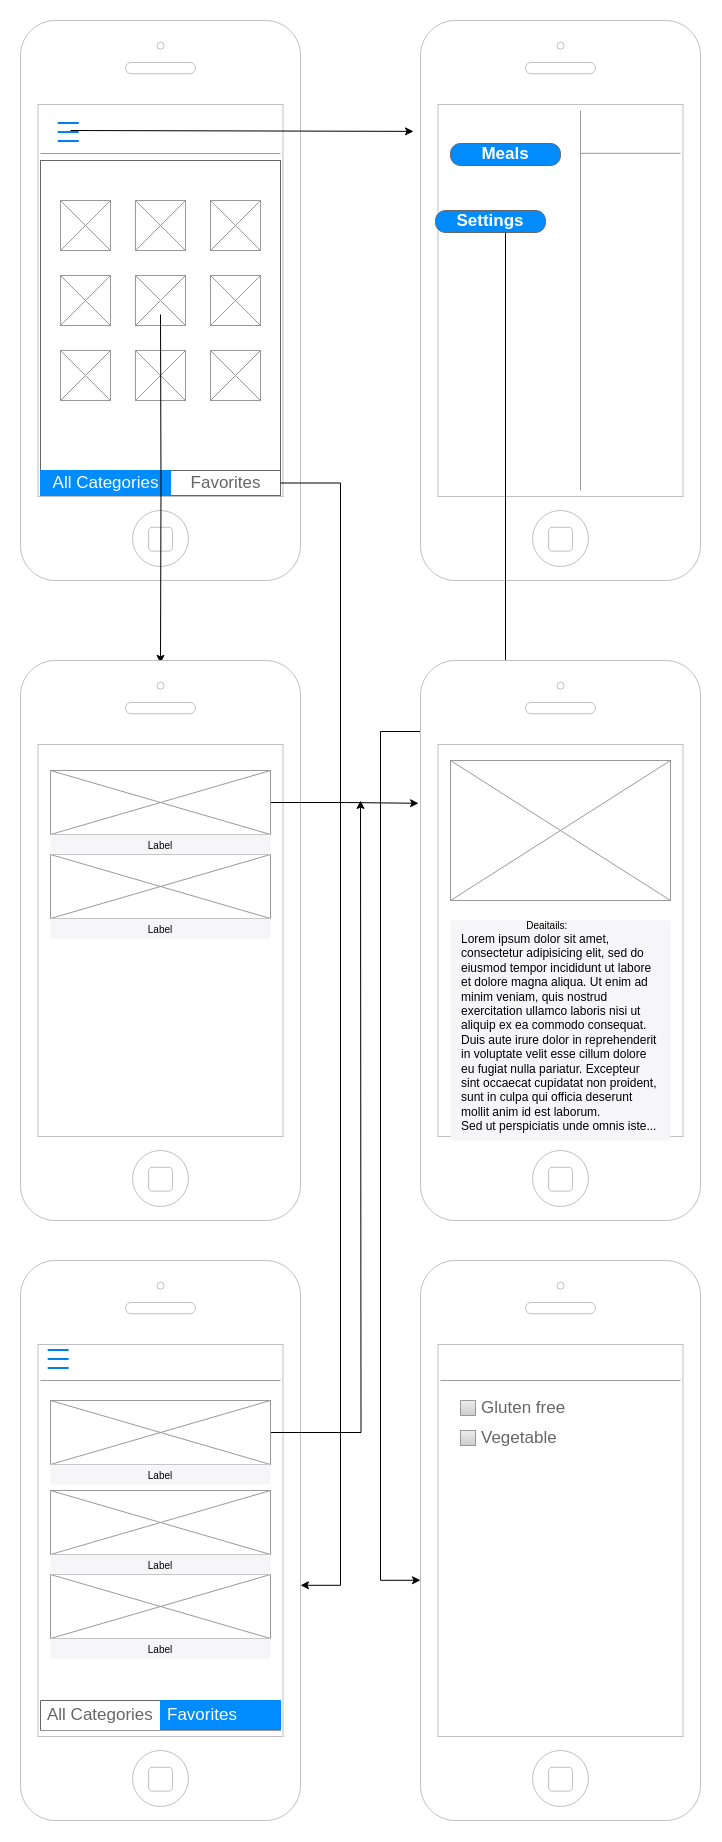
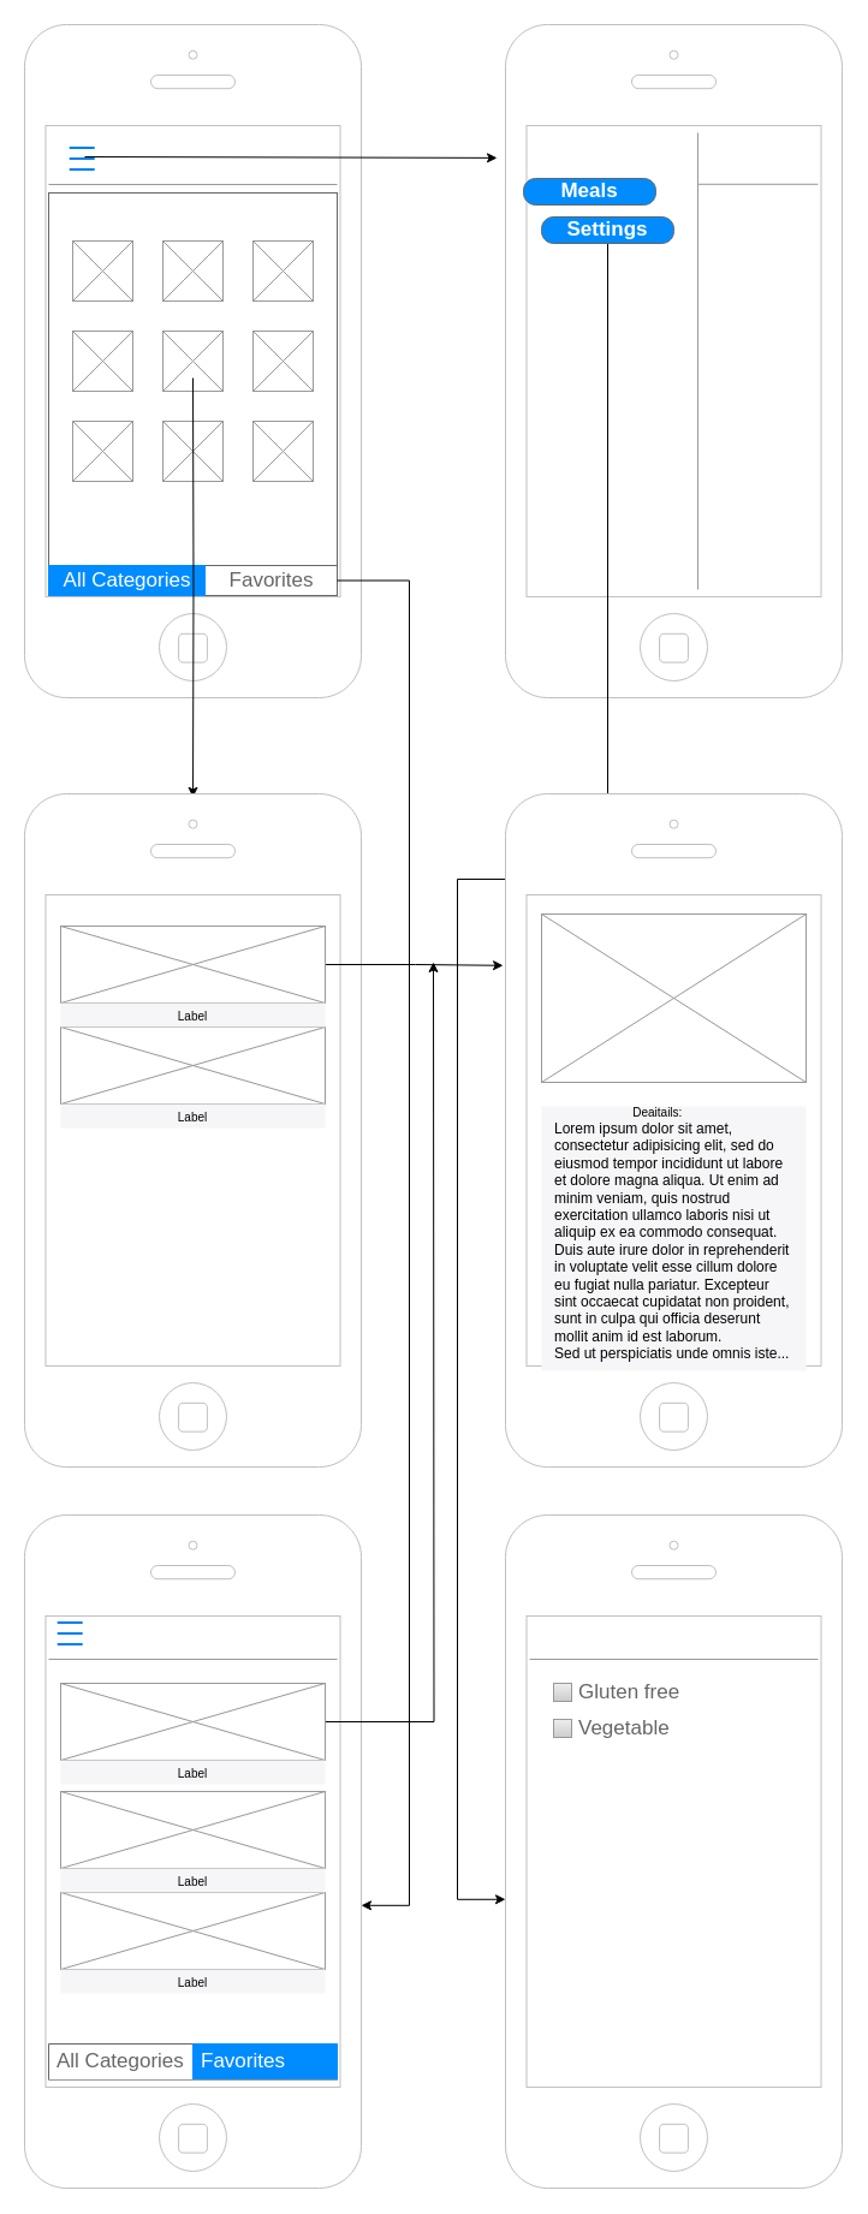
  <mxCell id="0" />
  <mxCell id="1" parent="0" />
  <mxCell id="2" value="" style="html=1;verticalLabelPosition=bottom;labelBackgroundColor=#ffffff;verticalAlign=top;shadow=0;dashed=0;strokeWidth=1;shape=mxgraph.ios7.misc.iphone;strokeColor=#c0c0c0;" vertex="1" parent="1"><mxGeometry x="20" y="20" width="280" height="560" as="geometry" /></mxCell>
  <mxCell id="3" value="" style="html=1;verticalLabelPosition=bottom;labelBackgroundColor=#ffffff;verticalAlign=top;shadow=0;dashed=0;strokeWidth=1;shape=mxgraph.ios7.misc.iphone;strokeColor=#c0c0c0;" vertex="1" parent="1"><mxGeometry x="420" y="20" width="280" height="560" as="geometry" /></mxCell>
  <mxCell id="4" value="" style="html=1;verticalLabelPosition=bottom;align=center;labelBackgroundColor=#ffffff;verticalAlign=top;strokeWidth=2;strokeColor=#0080F0;shadow=0;dashed=0;shape=mxgraph.ios7.icons.most_viewed;pointerEvents=1" vertex="1" parent="1"><mxGeometry x="50" y="120" width="28.2" height="22.8" as="geometry" /></mxCell>
  <mxCell id="5" value="" style="verticalLabelPosition=bottom;shadow=0;dashed=0;align=center;html=1;verticalAlign=top;strokeWidth=1;shape=mxgraph.mockup.markup.line;strokeColor=#999999;" vertex="1" parent="1"><mxGeometry x="40" y="143" width="240" height="20" as="geometry" /></mxCell>
  <mxCell id="6" value="" style="verticalLabelPosition=bottom;shadow=0;dashed=0;align=center;html=1;verticalAlign=top;strokeWidth=1;shape=mxgraph.mockup.markup.line;strokeColor=#999999;direction=north;" vertex="1" parent="1"><mxGeometry x="570" y="110" width="20" height="380" as="geometry" /></mxCell>
  <mxCell id="7" value="" style="verticalLabelPosition=bottom;shadow=0;dashed=0;align=center;html=1;verticalAlign=top;strokeWidth=1;shape=mxgraph.mockup.markup.line;strokeColor=#999999;" vertex="1" parent="1"><mxGeometry x="580" y="142.8" width="100" height="20" as="geometry" /></mxCell>
  <mxCell id="8" value="" style="endArrow=classic;html=1;rounded=0;entryX=-0.025;entryY=0.198;entryDx=0;entryDy=0;entryPerimeter=0;" edge="1" parent="1" target="3"><mxGeometry width="50" height="50" relative="1" as="geometry"><mxPoint x="70" y="130" as="sourcePoint" /><mxPoint x="120" y="80" as="targetPoint" /></mxGeometry></mxCell>
- <mxCell id="9" value="Meals" style="strokeWidth=1;shadow=0;dashed=0;align=center;html=1;shape=mxgraph.mockup.buttons.button;strokeColor=#666666;fontColor=#ffffff;mainText=;buttonStyle=round;fontSize=17;fontStyle=1;fillColor=#008cff;whiteSpace=wrap;" vertex="1" parent="1"><mxGeometry x="450" y="143" width="110" height="22" as="geometry" /></mxCell>
+ <mxCell id="9" value="Meals" style="strokeWidth=1;shadow=0;dashed=0;align=center;html=1;shape=mxgraph.mockup.buttons.button;strokeColor=#666666;fontColor=#ffffff;mainText=;buttonStyle=round;fontSize=17;fontStyle=1;fillColor=#008cff;whiteSpace=wrap;" vertex="1" parent="1"><mxGeometry x="435" y="148" width="110" height="22" as="geometry" /></mxCell>
  <mxCell id="10" style="edgeStyle=orthogonalEdgeStyle;rounded=0;orthogonalLoop=1;jettySize=auto;html=1;entryX=0;entryY=0.571;entryDx=0;entryDy=0;entryPerimeter=0;" edge="1" parent="1" source="11" target="39"><mxGeometry relative="1" as="geometry"><mxPoint x="360" y="1250" as="targetPoint" /><Array as="points"><mxPoint x="505" y="731" /><mxPoint x="380" y="731" /><mxPoint x="380" y="1580" /></Array></mxGeometry></mxCell>
- <mxCell id="11" value="Settings" style="strokeWidth=1;shadow=0;dashed=0;align=center;html=1;shape=mxgraph.mockup.buttons.button;strokeColor=#666666;fontColor=#ffffff;mainText=;buttonStyle=round;fontSize=17;fontStyle=1;fillColor=#008cff;whiteSpace=wrap;" vertex="1" parent="1"><mxGeometry x="435" y="210" width="110" height="22" as="geometry" /></mxCell>
+ <mxCell id="11" value="Settings" style="strokeWidth=1;shadow=0;dashed=0;align=center;html=1;shape=mxgraph.mockup.buttons.button;strokeColor=#666666;fontColor=#ffffff;mainText=;buttonStyle=round;fontSize=17;fontStyle=1;fillColor=#008cff;whiteSpace=wrap;" vertex="1" parent="1"><mxGeometry x="450" y="180" width="110" height="22" as="geometry" /></mxCell>
  <mxCell id="12" value="" style="html=1;verticalLabelPosition=bottom;labelBackgroundColor=#ffffff;verticalAlign=top;shadow=0;dashed=0;strokeWidth=1;shape=mxgraph.ios7.misc.iphone;strokeColor=#c0c0c0;" vertex="1" parent="1"><mxGeometry x="420" y="660" width="280" height="560" as="geometry" /></mxCell>
  <mxCell id="13" value="" style="strokeWidth=1;shadow=0;dashed=0;align=center;html=1;shape=mxgraph.mockup.containers.marginRect2;rectMarginTop=32;strokeColor=#666666;gradientColor=none;flipH=0;flipV=1;fillColor=default;" vertex="1" parent="1"><mxGeometry x="40" y="160" width="240" height="350" as="geometry" /></mxCell>
  <mxCell id="14" value="Favorites" style="strokeColor=inherit;fillColor=inherit;gradientColor=inherit;strokeWidth=1;shadow=0;dashed=0;align=center;html=1;shape=mxgraph.mockup.containers.rrect;rSize=0;fontSize=17;fontColor=#666666;gradientColor=none;" vertex="1" parent="13"><mxGeometry width="110" height="25" relative="1" as="geometry"><mxPoint x="130" y="310" as="offset" /></mxGeometry></mxCell>
  <mxCell id="15" value="All Categories" style="strokeWidth=1;shadow=0;dashed=0;align=center;html=1;shape=mxgraph.mockup.containers.rrect;rSize=0;fontSize=17;fontColor=#ffffff;strokeColor=#008cff;fillColor=#008cff;" vertex="1" parent="13"><mxGeometry width="130" height="25" relative="1" as="geometry"><mxPoint y="310" as="offset" /></mxGeometry></mxCell>
  <mxCell id="16" value="" style="verticalLabelPosition=bottom;shadow=0;dashed=0;align=center;html=1;verticalAlign=top;strokeWidth=1;shape=mxgraph.mockup.graphics.simpleIcon;strokeColor=#999999;fillColor=#ffffff;" vertex="1" parent="13"><mxGeometry x="20" y="40" width="50" height="50" as="geometry" /></mxCell>
  <mxCell id="17" value="" style="verticalLabelPosition=bottom;shadow=0;dashed=0;align=center;html=1;verticalAlign=top;strokeWidth=1;shape=mxgraph.mockup.graphics.simpleIcon;strokeColor=#999999;fillColor=#ffffff;" vertex="1" parent="13"><mxGeometry x="95" y="40" width="50" height="50" as="geometry" /></mxCell>
  <mxCell id="18" value="" style="verticalLabelPosition=bottom;shadow=0;dashed=0;align=center;html=1;verticalAlign=top;strokeWidth=1;shape=mxgraph.mockup.graphics.simpleIcon;strokeColor=#999999;fillColor=#ffffff;" vertex="1" parent="13"><mxGeometry x="170" y="40" width="50" height="50" as="geometry" /></mxCell>
  <mxCell id="19" value="" style="verticalLabelPosition=bottom;shadow=0;dashed=0;align=center;html=1;verticalAlign=top;strokeWidth=1;shape=mxgraph.mockup.graphics.simpleIcon;strokeColor=#999999;fillColor=#ffffff;" vertex="1" parent="13"><mxGeometry x="20" y="115" width="50" height="50" as="geometry" /></mxCell>
  <mxCell id="20" value="" style="verticalLabelPosition=bottom;shadow=0;dashed=0;align=center;html=1;verticalAlign=top;strokeWidth=1;shape=mxgraph.mockup.graphics.simpleIcon;strokeColor=#999999;fillColor=#ffffff;" vertex="1" parent="13"><mxGeometry x="95" y="115" width="50" height="50" as="geometry" /></mxCell>
  <mxCell id="21" value="" style="verticalLabelPosition=bottom;shadow=0;dashed=0;align=center;html=1;verticalAlign=top;strokeWidth=1;shape=mxgraph.mockup.graphics.simpleIcon;strokeColor=#999999;fillColor=#ffffff;" vertex="1" parent="13"><mxGeometry x="170" y="115" width="50" height="50" as="geometry" /></mxCell>
  <mxCell id="22" value="" style="verticalLabelPosition=bottom;shadow=0;dashed=0;align=center;html=1;verticalAlign=top;strokeWidth=1;shape=mxgraph.mockup.graphics.simpleIcon;strokeColor=#999999;fillColor=#ffffff;" vertex="1" parent="13"><mxGeometry x="20" y="190" width="50" height="50" as="geometry" /></mxCell>
  <mxCell id="23" value="" style="verticalLabelPosition=bottom;shadow=0;dashed=0;align=center;html=1;verticalAlign=top;strokeWidth=1;shape=mxgraph.mockup.graphics.simpleIcon;strokeColor=#999999;fillColor=#ffffff;" vertex="1" parent="13"><mxGeometry x="95" y="190" width="50" height="50" as="geometry" /></mxCell>
  <mxCell id="24" value="" style="verticalLabelPosition=bottom;shadow=0;dashed=0;align=center;html=1;verticalAlign=top;strokeWidth=1;shape=mxgraph.mockup.graphics.simpleIcon;strokeColor=#999999;fillColor=#ffffff;" vertex="1" parent="13"><mxGeometry x="170" y="190" width="50" height="50" as="geometry" /></mxCell>
  <mxCell id="25" style="edgeStyle=orthogonalEdgeStyle;rounded=0;orthogonalLoop=1;jettySize=auto;html=1;entryX=1;entryY=0.58;entryDx=0;entryDy=0;entryPerimeter=0;" edge="1" parent="13" source="14" target="43"><mxGeometry relative="1" as="geometry"><Array as="points"><mxPoint x="300" y="323" /><mxPoint x="300" y="1425" /></Array></mxGeometry></mxCell>
  <mxCell id="26" style="edgeStyle=orthogonalEdgeStyle;rounded=0;orthogonalLoop=1;jettySize=auto;html=1;entryX=0.5;entryY=0.005;entryDx=0;entryDy=0;entryPerimeter=0;" edge="1" parent="1" target="31"><mxGeometry relative="1" as="geometry"><mxPoint x="160" y="314" as="sourcePoint" /><mxPoint x="560" y="660" as="targetPoint" /></mxGeometry></mxCell>
  <mxCell id="27" value="" style="verticalLabelPosition=bottom;shadow=0;dashed=0;align=center;html=1;verticalAlign=top;strokeWidth=1;shape=mxgraph.mockup.graphics.simpleIcon;strokeColor=#999999;fillColor=default;" vertex="1" parent="1"><mxGeometry x="450" y="760" width="220" height="140" as="geometry" /></mxCell>
  <mxCell id="28" value="" style="shape=rect;fillColor=#F6F6F8;strokeColor=none;" vertex="1" parent="1"><mxGeometry x="450" y="920" width="220" height="220" as="geometry" /></mxCell>
  <mxCell id="29" value="Deaitails:" style="text;fontSize=10;verticalAlign=middle;align=center;spacingTop=2;" vertex="1" parent="28"><mxGeometry x="64.927" width="63.746" height="8.571" as="geometry" /></mxCell>
  <mxCell id="30" value="Lorem ipsum dolor sit amet, consectetur adipisicing elit, sed do eiusmod tempor incididunt ut labore et dolore magna aliqua. Ut enim ad minim veniam, quis nostrud exercitation ullamco laboris nisi ut aliquip ex ea commodo consequat. Duis aute irure dolor in reprehenderit in voluptate velit esse cillum dolore eu fugiat nulla pariatur. Excepteur sint occaecat cupidatat non proident, sunt in culpa qui officia deserunt mollit anim id est laborum.&lt;br&gt;Sed ut perspiciatis unde omnis iste..." style="text;spacingTop=-5;whiteSpace=wrap;html=1;align=left;fontSize=12;fontFamily=Helvetica;fillColor=none;strokeColor=none;" vertex="1" parent="28"><mxGeometry x="8.8" y="10" width="202.4" height="200" as="geometry" /></mxCell>
  <mxCell id="31" value="" style="html=1;verticalLabelPosition=bottom;labelBackgroundColor=#ffffff;verticalAlign=top;shadow=0;dashed=0;strokeWidth=1;shape=mxgraph.ios7.misc.iphone;strokeColor=#c0c0c0;" vertex="1" parent="1"><mxGeometry x="20" y="660" width="280" height="560" as="geometry" /></mxCell>
  <mxCell id="32" style="edgeStyle=orthogonalEdgeStyle;rounded=0;orthogonalLoop=1;jettySize=auto;html=1;entryX=-0.007;entryY=0.255;entryDx=0;entryDy=0;entryPerimeter=0;" edge="1" parent="1" source="33" target="12"><mxGeometry relative="1" as="geometry" /></mxCell>
  <mxCell id="33" value="" style="verticalLabelPosition=bottom;shadow=0;dashed=0;align=center;html=1;verticalAlign=top;strokeWidth=1;shape=mxgraph.mockup.graphics.simpleIcon;strokeColor=#999999;fillColor=default;" vertex="1" parent="1"><mxGeometry x="50" y="770" width="220" height="64" as="geometry" /></mxCell>
  <mxCell id="34" value="" style="verticalLabelPosition=bottom;shadow=0;dashed=0;align=center;html=1;verticalAlign=top;strokeWidth=1;shape=mxgraph.mockup.graphics.simpleIcon;strokeColor=#999999;fillColor=default;" vertex="1" parent="1"><mxGeometry x="50" y="854" width="220" height="64" as="geometry" /></mxCell>
  <mxCell id="35" value="" style="shape=rect;fillColor=#F6F6F8;strokeColor=none;" vertex="1" parent="1"><mxGeometry x="50" y="918" width="220" height="20" as="geometry" /></mxCell>
  <mxCell id="36" value="Label" style="text;fontSize=10;verticalAlign=middle;align=center;spacingTop=2;" vertex="1" parent="35"><mxGeometry x="73.78" width="72.439" height="20" as="geometry" /></mxCell>
  <mxCell id="37" value="" style="shape=rect;fillColor=#F6F6F8;strokeColor=none;" vertex="1" parent="1"><mxGeometry x="50" y="834" width="220" height="20" as="geometry" /></mxCell>
  <mxCell id="38" value="Label" style="text;fontSize=10;verticalAlign=middle;align=center;spacingTop=2;" vertex="1" parent="37"><mxGeometry x="73.78" width="72.439" height="20" as="geometry" /></mxCell>
  <mxCell id="39" value="" style="html=1;verticalLabelPosition=bottom;labelBackgroundColor=#ffffff;verticalAlign=top;shadow=0;dashed=0;strokeWidth=1;shape=mxgraph.ios7.misc.iphone;strokeColor=#c0c0c0;" vertex="1" parent="1"><mxGeometry x="420" y="1260" width="280" height="560" as="geometry" /></mxCell>
  <mxCell id="40" value="" style="verticalLabelPosition=bottom;shadow=0;dashed=0;align=center;html=1;verticalAlign=top;strokeWidth=1;shape=mxgraph.mockup.markup.line;strokeColor=#999999;fillColor=default;" vertex="1" parent="1"><mxGeometry x="440" y="1370" width="240" height="20" as="geometry" /></mxCell>
  <mxCell id="41" value="Gluten free" style="strokeWidth=1;shadow=0;dashed=0;align=center;html=1;shape=mxgraph.mockup.forms.rrect;rSize=0;fillColor=#eeeeee;strokeColor=#999999;gradientColor=#cccccc;align=left;spacingLeft=4;fontSize=17;fontColor=#666666;labelPosition=right;" vertex="1" parent="1"><mxGeometry x="460" y="1400" width="15" height="15" as="geometry" /></mxCell>
  <mxCell id="42" value="Vegetable" style="strokeWidth=1;shadow=0;dashed=0;align=center;html=1;shape=mxgraph.mockup.forms.rrect;rSize=0;fillColor=#eeeeee;strokeColor=#999999;gradientColor=#cccccc;align=left;spacingLeft=4;fontSize=17;fontColor=#666666;labelPosition=right;" vertex="1" parent="1"><mxGeometry x="460" y="1430" width="15" height="15" as="geometry" /></mxCell>
  <mxCell id="43" value="" style="html=1;verticalLabelPosition=bottom;labelBackgroundColor=#ffffff;verticalAlign=top;shadow=0;dashed=0;strokeWidth=1;shape=mxgraph.ios7.misc.iphone;strokeColor=#c0c0c0;" vertex="1" parent="1"><mxGeometry x="20" y="1260" width="280" height="560" as="geometry" /></mxCell>
  <mxCell id="44" value="" style="verticalLabelPosition=bottom;shadow=0;dashed=0;align=center;html=1;verticalAlign=top;strokeWidth=1;shape=mxgraph.mockup.markup.line;strokeColor=#999999;fillColor=default;" vertex="1" parent="1"><mxGeometry x="40" y="1370" width="240" height="20" as="geometry" /></mxCell>
  <mxCell id="45" value="" style="html=1;verticalLabelPosition=bottom;align=center;labelBackgroundColor=#ffffff;verticalAlign=top;strokeWidth=2;strokeColor=#0080F0;shadow=0;dashed=0;shape=mxgraph.ios7.icons.most_viewed;pointerEvents=1" vertex="1" parent="1"><mxGeometry x="40" y="1347.2" width="28.2" height="22.8" as="geometry" /></mxCell>
  <mxCell id="46" style="edgeStyle=orthogonalEdgeStyle;rounded=0;orthogonalLoop=1;jettySize=auto;html=1;" edge="1" parent="1" source="47"><mxGeometry relative="1" as="geometry"><mxPoint x="360" y="800" as="targetPoint" /></mxGeometry></mxCell>
  <mxCell id="47" value="" style="verticalLabelPosition=bottom;shadow=0;dashed=0;align=center;html=1;verticalAlign=top;strokeWidth=1;shape=mxgraph.mockup.graphics.simpleIcon;strokeColor=#999999;fillColor=default;" vertex="1" parent="1"><mxGeometry x="50" y="1400" width="220" height="64" as="geometry" /></mxCell>
  <mxCell id="48" value="" style="shape=rect;fillColor=#F6F6F8;strokeColor=none;" vertex="1" parent="1"><mxGeometry x="50" y="1464" width="220" height="20" as="geometry" /></mxCell>
  <mxCell id="49" value="Label" style="text;fontSize=10;verticalAlign=middle;align=center;spacingTop=2;" vertex="1" parent="48"><mxGeometry x="73.78" width="72.439" height="20" as="geometry" /></mxCell>
  <mxCell id="50" value="" style="verticalLabelPosition=bottom;shadow=0;dashed=0;align=center;html=1;verticalAlign=top;strokeWidth=1;shape=mxgraph.mockup.graphics.simpleIcon;strokeColor=#999999;fillColor=default;" vertex="1" parent="1"><mxGeometry x="50" y="1490" width="220" height="64" as="geometry" /></mxCell>
  <mxCell id="51" value="" style="verticalLabelPosition=bottom;shadow=0;dashed=0;align=center;html=1;verticalAlign=top;strokeWidth=1;shape=mxgraph.mockup.graphics.simpleIcon;strokeColor=#999999;fillColor=default;" vertex="1" parent="1"><mxGeometry x="50" y="1574" width="220" height="64" as="geometry" /></mxCell>
  <mxCell id="52" value="" style="shape=rect;fillColor=#F6F6F8;strokeColor=none;" vertex="1" parent="1"><mxGeometry x="50" y="1638" width="220" height="20" as="geometry" /></mxCell>
  <mxCell id="53" value="Label" style="text;fontSize=10;verticalAlign=middle;align=center;spacingTop=2;" vertex="1" parent="52"><mxGeometry x="73.78" width="72.439" height="20" as="geometry" /></mxCell>
  <mxCell id="54" value="" style="shape=rect;fillColor=#F6F6F8;strokeColor=none;" vertex="1" parent="1"><mxGeometry x="50" y="1554" width="220" height="20" as="geometry" /></mxCell>
  <mxCell id="55" value="Label" style="text;fontSize=10;verticalAlign=middle;align=center;spacingTop=2;" vertex="1" parent="54"><mxGeometry x="73.78" width="72.439" height="20" as="geometry" /></mxCell>
  <mxCell id="56" value="All Categories" style="strokeWidth=1;shadow=0;dashed=0;align=center;html=1;shape=mxgraph.mockup.forms.uRect;fontSize=17;fontColor=#666666;align=left;spacingLeft=5;strokeColor=#666666;fillColor=default;" vertex="1" parent="1"><mxGeometry x="40" y="1700" width="120" height="30" as="geometry" /></mxCell>
  <mxCell id="57" value="Favorites" style="strokeWidth=1;shadow=0;dashed=0;align=center;html=1;shape=mxgraph.mockup.forms.uRect;fontSize=17;fontColor=#ffffff;align=left;spacingLeft=5;strokeColor=#008cff;fillColor=#008cff;" vertex="1" parent="1"><mxGeometry x="160" y="1700" width="120" height="30" as="geometry" /></mxCell>
  <mxCell id="58" value="" style="verticalLabelPosition=bottom;shadow=0;dashed=0;align=center;html=1;verticalAlign=top;strokeWidth=1;shape=mxgraph.mockup.markup.line;strokeColor=#999999;fillColor=default;" vertex="1" parent="1"><mxGeometry x="40" y="1720" width="240" height="20" as="geometry" /></mxCell>
